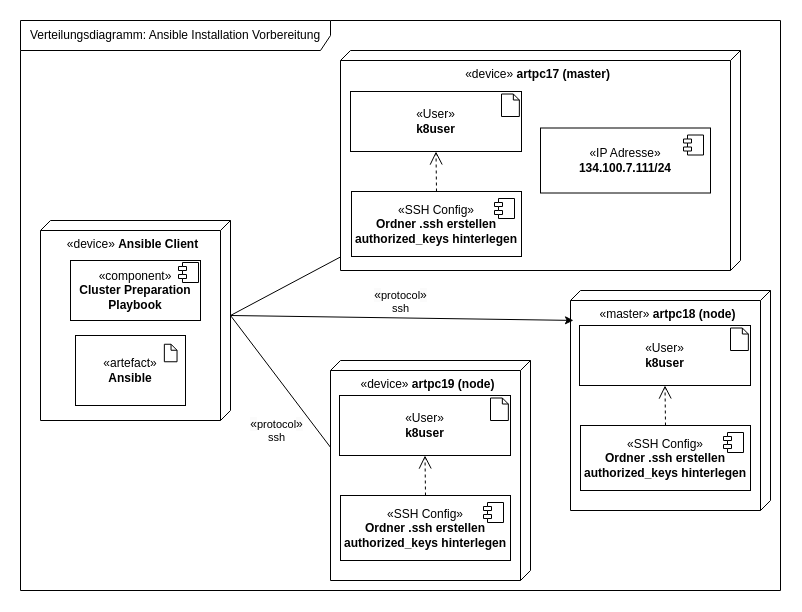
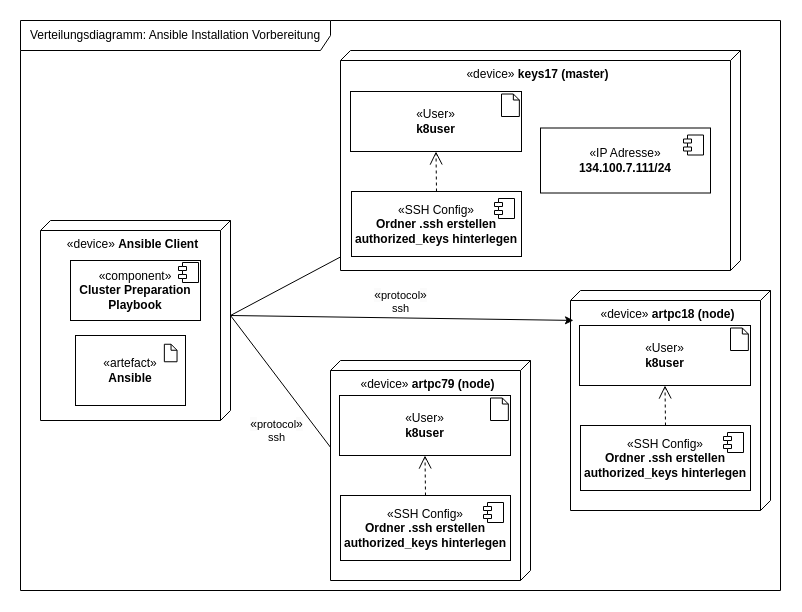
  <mxCell id="0" />
  <mxCell id="1" parent="0" />
  <mxCell id="2" style="rounded=0;orthogonalLoop=1;jettySize=auto;html=1;exitX=0;exitY=0;exitDx=95;exitDy=0;exitPerimeter=0;entryX=0;entryY=0;entryDx=100;entryDy=190;entryPerimeter=0;endArrow=none;endFill=0;" edge="1" parent="1" source="6" target="13"><mxGeometry relative="1" as="geometry"><mxPoint x="230" y="265" as="sourcePoint" /><mxPoint x="330" y="515" as="targetPoint" /></mxGeometry></mxCell>
  <mxCell id="3" value="&lt;span style=&quot;font-size: 12px; text-wrap: wrap; background-color: rgb(251, 251, 251);&quot;&gt;«&lt;/span&gt;protocol&lt;span style=&quot;font-size: 12px; text-wrap: wrap; background-color: rgb(251, 251, 251);&quot;&gt;»&lt;/span&gt;&lt;br&gt;ssh" style="edgeLabel;html=1;align=center;verticalAlign=middle;resizable=0;points=[];" vertex="1" connectable="0" parent="2"><mxGeometry x="0.06" y="4" relative="1" as="geometry"><mxPoint x="-16" y="40" as="offset" /></mxGeometry></mxCell>
  <mxCell id="4" style="rounded=0;orthogonalLoop=1;jettySize=auto;html=1;exitX=0;exitY=0;exitDx=95;exitDy=0;exitPerimeter=0;entryX=0;entryY=0;entryDx=100;entryDy=200;entryPerimeter=0;endArrow=none;endFill=0;" edge="1" parent="1" source="6" target="17"><mxGeometry relative="1" as="geometry"><mxPoint x="230" y="265" as="sourcePoint" /><mxPoint x="430" y="170" as="targetPoint" /></mxGeometry></mxCell>
  <mxCell id="5" value="&lt;span style=&quot;font-size: 12px; text-wrap: wrap; background-color: rgb(251, 251, 251);&quot;&gt;«&lt;/span&gt;protocol&lt;span style=&quot;font-size: 12px; text-wrap: wrap; background-color: rgb(251, 251, 251);&quot;&gt;»&lt;/span&gt;&lt;br&gt;ssh" style="edgeLabel;html=1;align=center;verticalAlign=middle;resizable=0;points=[];" vertex="1" connectable="0" parent="4"><mxGeometry x="0.134" relative="1" as="geometry"><mxPoint x="-7" y="-53" as="offset" /></mxGeometry></mxCell>
  <mxCell id="6" value="«device»&amp;nbsp;&lt;b&gt;Ansible Client&lt;/b&gt;" style="verticalAlign=top;align=center;shape=cube;size=10;direction=south;html=1;boundedLbl=1;spacingLeft=5;whiteSpace=wrap;" vertex="1" parent="1"><mxGeometry x="40" y="220" width="190" height="200" as="geometry" /></mxCell>
  <mxCell id="7" value="«component»&lt;br&gt;&lt;b&gt;Cluster Preparation Playbook&lt;/b&gt;" style="html=1;dropTarget=0;whiteSpace=wrap;" vertex="1" parent="1"><mxGeometry x="70" y="260" width="130" height="60" as="geometry" /></mxCell>
  <mxCell id="8" value="" style="shape=module;jettyWidth=8;jettyHeight=4;" vertex="1" parent="7"><mxGeometry x="1" width="20" height="20" relative="1" as="geometry"><mxPoint x="-22" y="2" as="offset" /></mxGeometry></mxCell>
  <mxCell id="9" value="" style="group" vertex="1" connectable="0" parent="1"><mxGeometry x="75" y="335" width="110" height="70" as="geometry" /></mxCell>
  <mxCell id="10" value="«artefact»&lt;br&gt;&lt;b&gt;Ansible&lt;/b&gt;" style="html=1;dropTarget=0;whiteSpace=wrap;" vertex="1" parent="9"><mxGeometry width="110" height="70" as="geometry" /></mxCell>
  <mxCell id="11" value="" style="shape=note2;boundedLbl=1;whiteSpace=wrap;html=1;size=6;verticalAlign=top;align=left;spacingLeft=5;" vertex="1" parent="9"><mxGeometry x="88.846" y="8.75" width="12.692" height="17.5" as="geometry" /></mxCell>
  <mxCell id="12" value="Verteilungsdiagramm: Ansible Installation Vorbereitung" style="shape=umlFrame;whiteSpace=wrap;html=1;pointerEvents=0;width=310;height=30;" vertex="1" parent="1"><mxGeometry x="20" y="20" width="760" height="570" as="geometry" /></mxCell>
- <mxCell id="13" value="«device»&amp;nbsp;&lt;b&gt;artpc19 (node)&lt;/b&gt;" style="verticalAlign=top;align=center;shape=cube;size=10;direction=south;html=1;boundedLbl=1;spacingLeft=5;whiteSpace=wrap;" vertex="1" parent="1"><mxGeometry x="330" y="360" width="200" height="220" as="geometry" /></mxCell>
+ <mxCell id="13" value="«device»&amp;nbsp;&lt;b&gt;artpc79 (node)&lt;/b&gt;" style="verticalAlign=top;align=center;shape=cube;size=10;direction=south;html=1;boundedLbl=1;spacingLeft=5;whiteSpace=wrap;" vertex="1" parent="1"><mxGeometry x="330" y="360" width="200" height="220" as="geometry" /></mxCell>
  <mxCell id="14" style="edgeStyle=orthogonalEdgeStyle;rounded=0;orthogonalLoop=1;jettySize=auto;html=1;exitX=0.5;exitY=0;exitDx=0;exitDy=0;endArrow=open;endFill=0;entryX=0.5;entryY=1;entryDx=0;entryDy=0;endSize=11;dashed=1;" edge="1" parent="1" source="15" target="19"><mxGeometry relative="1" as="geometry"><mxPoint x="425" y="460" as="targetPoint" /></mxGeometry></mxCell>
  <mxCell id="15" value="«SSH Config»&lt;br&gt;&lt;b&gt;Ordner .ssh erstellen&lt;/b&gt;&lt;div&gt;&lt;b&gt;authorized_keys hinterlegen&lt;/b&gt;&lt;/div&gt;" style="html=1;dropTarget=0;whiteSpace=wrap;" vertex="1" parent="1"><mxGeometry x="340" y="495" width="170" height="65" as="geometry" /></mxCell>
  <mxCell id="16" value="" style="shape=module;jettyWidth=8;jettyHeight=4;" vertex="1" parent="15"><mxGeometry x="1" width="20" height="20" relative="1" as="geometry"><mxPoint x="-27" y="7" as="offset" /></mxGeometry></mxCell>
- <mxCell id="17" value="«device»&amp;nbsp;&lt;b&gt;artpc17 (master)&lt;/b&gt;" style="verticalAlign=top;align=center;shape=cube;size=10;direction=south;html=1;boundedLbl=1;spacingLeft=5;whiteSpace=wrap;" vertex="1" parent="1"><mxGeometry x="340" y="50" width="400" height="220" as="geometry" /></mxCell>
+ <mxCell id="17" value="«device»&amp;nbsp;&lt;b&gt;keys17 (master)&lt;/b&gt;" style="verticalAlign=top;align=center;shape=cube;size=10;direction=south;html=1;boundedLbl=1;spacingLeft=5;whiteSpace=wrap;" vertex="1" parent="1"><mxGeometry x="340" y="50" width="400" height="220" as="geometry" /></mxCell>
  <mxCell id="18" value="" style="group" vertex="1" connectable="0" parent="1"><mxGeometry x="339" y="395" width="171" height="60" as="geometry" /></mxCell>
  <mxCell id="19" value="«User»&lt;br&gt;&lt;b&gt;k8user&lt;/b&gt;" style="html=1;dropTarget=0;whiteSpace=wrap;" vertex="1" parent="18"><mxGeometry width="171" height="60" as="geometry" /></mxCell>
  <mxCell id="20" value="" style="shape=note2;boundedLbl=1;whiteSpace=wrap;html=1;size=6;verticalAlign=top;align=left;spacingLeft=5;" vertex="1" parent="18"><mxGeometry x="151" y="2.5" width="17.85" height="22.5" as="geometry" /></mxCell>
- <mxCell id="21" value="«master»&amp;nbsp;&lt;b&gt;artpc18 (node)&lt;/b&gt;" style="verticalAlign=top;align=center;shape=cube;size=10;direction=south;html=1;boundedLbl=1;spacingLeft=5;whiteSpace=wrap;" vertex="1" parent="1"><mxGeometry x="570" y="290" width="200" height="220" as="geometry" /></mxCell>
+ <mxCell id="21" value="«device»&amp;nbsp;&lt;b&gt;artpc18 (node)&lt;/b&gt;" style="verticalAlign=top;align=center;shape=cube;size=10;direction=south;html=1;boundedLbl=1;spacingLeft=5;whiteSpace=wrap;" vertex="1" parent="1"><mxGeometry x="570" y="290" width="200" height="220" as="geometry" /></mxCell>
  <mxCell id="22" style="edgeStyle=orthogonalEdgeStyle;rounded=0;orthogonalLoop=1;jettySize=auto;html=1;exitX=0.5;exitY=0;exitDx=0;exitDy=0;endArrow=open;endFill=0;entryX=0.5;entryY=1;entryDx=0;entryDy=0;endSize=11;dashed=1;" edge="1" parent="1" source="23" target="26"><mxGeometry relative="1" as="geometry"><mxPoint x="665" y="390" as="targetPoint" /></mxGeometry></mxCell>
  <mxCell id="23" value="«SSH Config»&lt;br&gt;&lt;b&gt;Ordner .ssh erstellen&lt;/b&gt;&lt;div&gt;&lt;b&gt;authorized_keys hinterlegen&lt;/b&gt;&lt;/div&gt;" style="html=1;dropTarget=0;whiteSpace=wrap;" vertex="1" parent="1"><mxGeometry x="580" y="425" width="170" height="65" as="geometry" /></mxCell>
  <mxCell id="24" value="" style="shape=module;jettyWidth=8;jettyHeight=4;" vertex="1" parent="23"><mxGeometry x="1" width="20" height="20" relative="1" as="geometry"><mxPoint x="-27" y="7" as="offset" /></mxGeometry></mxCell>
  <mxCell id="25" value="" style="group" vertex="1" connectable="0" parent="1"><mxGeometry x="579" y="325" width="171" height="60" as="geometry" /></mxCell>
  <mxCell id="26" value="«User»&lt;br&gt;&lt;b&gt;k8user&lt;/b&gt;" style="html=1;dropTarget=0;whiteSpace=wrap;" vertex="1" parent="25"><mxGeometry width="171" height="60" as="geometry" /></mxCell>
  <mxCell id="27" value="" style="shape=note2;boundedLbl=1;whiteSpace=wrap;html=1;size=6;verticalAlign=top;align=left;spacingLeft=5;" vertex="1" parent="25"><mxGeometry x="151" y="2.5" width="17.85" height="22.5" as="geometry" /></mxCell>
  <mxCell id="28" style="rounded=0;orthogonalLoop=1;jettySize=auto;html=1;exitX=0;exitY=0;exitDx=95;exitDy=0;exitPerimeter=0;entryX=0.136;entryY=0.985;entryDx=0;entryDy=0;entryPerimeter=0;" edge="1" parent="1" source="6" target="21"><mxGeometry relative="1" as="geometry" /></mxCell>
  <mxCell id="29" value="&lt;span style=&quot;font-size: 12px; text-wrap: wrap; background-color: rgb(251, 251, 251);&quot;&gt;«&lt;/span&gt;protocol&lt;span style=&quot;font-size: 12px; text-wrap: wrap; background-color: rgb(251, 251, 251);&quot;&gt;»&lt;/span&gt;&lt;br&gt;ssh" style="edgeLabel;html=1;align=center;verticalAlign=middle;resizable=0;points=[];" vertex="1" connectable="0" parent="1"><mxGeometry x="399.996" y="300.002" as="geometry" /></mxCell>
  <mxCell id="30" style="edgeStyle=orthogonalEdgeStyle;rounded=0;orthogonalLoop=1;jettySize=auto;html=1;exitX=0.5;exitY=0;exitDx=0;exitDy=0;endArrow=open;endFill=0;entryX=0.5;entryY=1;entryDx=0;entryDy=0;endSize=11;dashed=1;" edge="1" parent="1" source="31" target="34"><mxGeometry relative="1" as="geometry"><mxPoint x="436" y="156" as="targetPoint" /></mxGeometry></mxCell>
  <mxCell id="31" value="«SSH Config»&lt;br&gt;&lt;b&gt;Ordner .ssh erstellen&lt;/b&gt;&lt;div&gt;&lt;b&gt;authorized_keys hinterlegen&lt;/b&gt;&lt;/div&gt;" style="html=1;dropTarget=0;whiteSpace=wrap;" vertex="1" parent="1"><mxGeometry x="351" y="191" width="170" height="65" as="geometry" /></mxCell>
  <mxCell id="32" value="" style="shape=module;jettyWidth=8;jettyHeight=4;" vertex="1" parent="31"><mxGeometry x="1" width="20" height="20" relative="1" as="geometry"><mxPoint x="-27" y="7" as="offset" /></mxGeometry></mxCell>
  <mxCell id="33" value="" style="group" vertex="1" connectable="0" parent="1"><mxGeometry x="350" y="91" width="171" height="60" as="geometry" /></mxCell>
  <mxCell id="34" value="«User»&lt;br&gt;&lt;b&gt;k8user&lt;/b&gt;" style="html=1;dropTarget=0;whiteSpace=wrap;" vertex="1" parent="33"><mxGeometry width="171" height="60" as="geometry" /></mxCell>
  <mxCell id="35" value="" style="shape=note2;boundedLbl=1;whiteSpace=wrap;html=1;size=6;verticalAlign=top;align=left;spacingLeft=5;" vertex="1" parent="33"><mxGeometry x="151" y="2.5" width="17.85" height="22.5" as="geometry" /></mxCell>
  <mxCell id="36" value="«IP Adresse»&lt;br&gt;&lt;b&gt;134.100.7.111/24&lt;/b&gt;" style="html=1;dropTarget=0;whiteSpace=wrap;" vertex="1" parent="1"><mxGeometry x="540" y="127.5" width="170" height="65" as="geometry" /></mxCell>
  <mxCell id="37" value="" style="shape=module;jettyWidth=8;jettyHeight=4;" vertex="1" parent="36"><mxGeometry x="1" width="20" height="20" relative="1" as="geometry"><mxPoint x="-27" y="7" as="offset" /></mxGeometry></mxCell>
